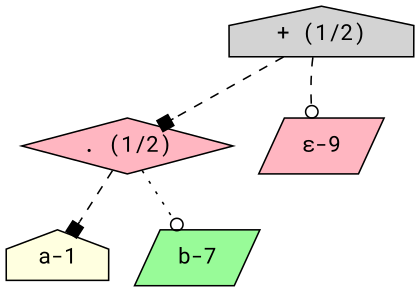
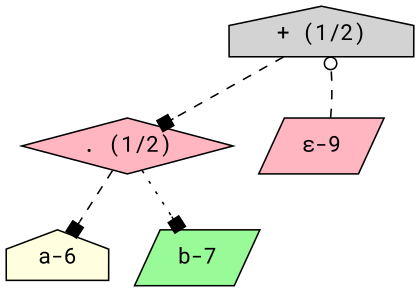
  digraph {
    fontname="Roboto Mono"
    node [fillcolor=lightpink fontname="Roboto Mono" shape=house style=filled]
    edge [arrowhead=box fontname="Roboto Mono" style=dashed]
    n1 [fillcolor=lightgrey label="+ (1/2)"]
    n2 [label=". (1/2)" shape=diamond]
    n3 [label="ε-9" shape=parallelogram]
-   n4 [fillcolor=lightyellow label="a-1"]
+   n4 [fillcolor=lightyellow label="a-6"]
    n5 [fillcolor=palegreen label="b-7" shape=parallelogram]
    n1 -> n2
-   n1 -> n3 [arrowhead=odot]
+   n3 -> n1 [arrowhead=odot]
    n2 -> n4
-   n2 -> n5 [arrowhead=odot style=dotted]
+   n2 -> n5 [style=dotted]
  }
